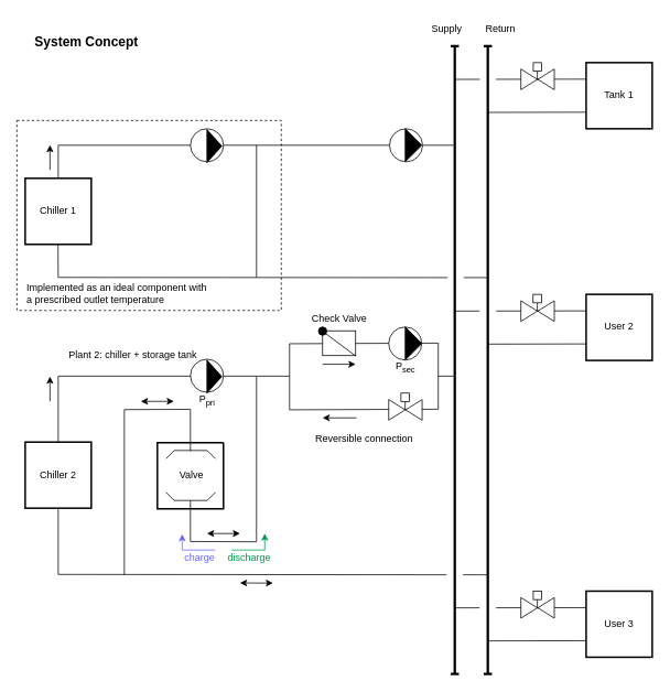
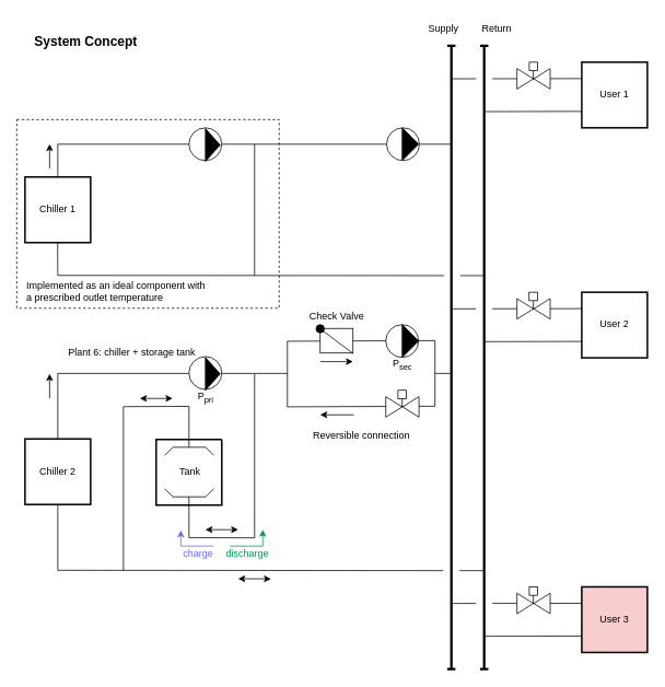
  <mxCell id="0" />
  <mxCell id="1" parent="0" />
  <mxCell id="2" value="" style="rounded=0;whiteSpace=wrap;html=1;fillColor=none;dashed=1;" parent="1" vertex="1"><mxGeometry x="20" y="145" width="320" height="230" as="geometry" /></mxCell>
  <mxCell id="3" value="" style="endArrow=none;html=1;rounded=0;fontColor=#3333FF;strokeColor=#000000;exitX=0.497;exitY=0.998;exitDx=0;exitDy=0;exitPerimeter=0;" parent="1" source="28" edge="1"><mxGeometry width="50" height="50" relative="1" as="geometry"><mxPoint x="70" y="215.49" as="sourcePoint" /><mxPoint x="591" y="335.24" as="targetPoint" /><Array as="points"><mxPoint x="70" y="335" /></Array></mxGeometry></mxCell>
  <mxCell id="4" value="&lt;b&gt;&lt;font style=&quot;font-size: 16px&quot;&gt;System Concept&lt;/font&gt;&lt;/b&gt;" style="text;html=1;align=center;verticalAlign=middle;resizable=0;points=[];autosize=1;strokeColor=none;fillColor=none;strokeWidth=1;" parent="1" vertex="1"><mxGeometry x="29" y="35" width="150" height="30" as="geometry" /></mxCell>
  <mxCell id="5" value="" style="endArrow=none;html=1;rounded=0;fontSize=16;strokeWidth=1;" parent="1" edge="1"><mxGeometry width="50" height="50" relative="1" as="geometry"><mxPoint x="210.37" y="544.51" as="sourcePoint" /><mxPoint x="250.37" y="544.51" as="targetPoint" /></mxGeometry></mxCell>
  <mxCell id="6" value="" style="endArrow=none;html=1;rounded=0;fontSize=16;strokeWidth=1;" parent="1" edge="1"><mxGeometry width="50" height="50" relative="1" as="geometry"><mxPoint x="200.37" y="554.51" as="sourcePoint" /><mxPoint x="210.37" y="544.51" as="targetPoint" /></mxGeometry></mxCell>
  <mxCell id="7" value="" style="endArrow=none;html=1;rounded=0;fontSize=16;strokeWidth=1;" parent="1" edge="1"><mxGeometry width="50" height="50" relative="1" as="geometry"><mxPoint x="250.37" y="544.51" as="sourcePoint" /><mxPoint x="250.37" y="544.51" as="targetPoint" /></mxGeometry></mxCell>
  <mxCell id="8" value="" style="endArrow=none;html=1;rounded=0;fontSize=16;strokeWidth=1;" parent="1" edge="1"><mxGeometry width="50" height="50" relative="1" as="geometry"><mxPoint x="210.37" y="605" as="sourcePoint" /><mxPoint x="250.37" y="605" as="targetPoint" /></mxGeometry></mxCell>
  <mxCell id="9" value="" style="endArrow=none;html=1;rounded=0;fontSize=16;strokeWidth=1;" parent="1" edge="1"><mxGeometry width="50" height="50" relative="1" as="geometry"><mxPoint x="250.37" y="605" as="sourcePoint" /><mxPoint x="260.37" y="595" as="targetPoint" /></mxGeometry></mxCell>
  <mxCell id="10" value="" style="endArrow=none;html=1;rounded=0;fontSize=16;strokeWidth=1;" parent="1" edge="1"><mxGeometry width="50" height="50" relative="1" as="geometry"><mxPoint x="210.37" y="605" as="sourcePoint" /><mxPoint x="200.37" y="595" as="targetPoint" /></mxGeometry></mxCell>
  <mxCell id="11" value="" style="endArrow=none;html=1;rounded=0;" parent="1" edge="1"><mxGeometry width="50" height="50" relative="1" as="geometry"><mxPoint x="310" y="455" as="sourcePoint" /><mxPoint x="230" y="605" as="targetPoint" /><Array as="points"><mxPoint x="310" y="655" /><mxPoint x="230" y="654.66" /></Array></mxGeometry></mxCell>
  <mxCell id="12" value="" style="endArrow=none;html=1;rounded=0;" parent="1" edge="1"><mxGeometry width="50" height="50" relative="1" as="geometry"><mxPoint x="230" y="545" as="sourcePoint" /><mxPoint x="150" y="695" as="targetPoint" /><Array as="points"><mxPoint x="230" y="494.66" /><mxPoint x="150" y="495" /></Array></mxGeometry></mxCell>
  <mxCell id="13" value="discharge" style="text;html=1;align=center;verticalAlign=middle;resizable=0;points=[];autosize=1;strokeColor=none;fillColor=none;fontSize=12;fontColor=#00994D;rotation=0;" parent="1" vertex="1"><mxGeometry x="266" y="664.34" width="70" height="20" as="geometry" /></mxCell>
  <mxCell id="14" value="" style="endArrow=none;html=1;rounded=0;fontSize=16;strokeWidth=1;" parent="1" edge="1"><mxGeometry width="50" height="50" relative="1" as="geometry"><mxPoint x="260.37" y="554.51" as="sourcePoint" /><mxPoint x="250.37" y="544.51" as="targetPoint" /></mxGeometry></mxCell>
  <mxCell id="15" value="Chiller 2" style="rounded=0;whiteSpace=wrap;html=1;strokeWidth=2;" parent="1" vertex="1"><mxGeometry x="30" y="534.33" width="80" height="80" as="geometry" /></mxCell>
  <mxCell id="16" value="" style="endArrow=classic;html=1;rounded=0;strokeWidth=1;" parent="1" edge="1"><mxGeometry width="50" height="50" relative="1" as="geometry"><mxPoint x="60" y="485" as="sourcePoint" /><mxPoint x="60" y="455" as="targetPoint" /><Array as="points" /></mxGeometry></mxCell>
  <mxCell id="17" value="" style="endArrow=none;html=1;rounded=0;" parent="1" target="15" edge="1"><mxGeometry width="50" height="50" relative="1" as="geometry"><mxPoint x="350" y="454.51" as="sourcePoint" /><mxPoint x="70" y="494.51" as="targetPoint" /><Array as="points"><mxPoint x="70" y="454.51" /></Array></mxGeometry></mxCell>
  <mxCell id="18" value="" style="endArrow=none;html=1;rounded=0;fontColor=#3333FF;strokeColor=#000000;" parent="1" edge="1"><mxGeometry width="50" height="50" relative="1" as="geometry"><mxPoint x="70" y="615" as="sourcePoint" /><mxPoint x="590" y="695" as="targetPoint" /><Array as="points"><mxPoint x="70" y="694.51" /></Array></mxGeometry></mxCell>
  <mxCell id="19" value="" style="endArrow=none;html=1;rounded=0;strokeWidth=2;" parent="1" edge="1"><mxGeometry width="50" height="50" relative="1" as="geometry"><mxPoint x="270" y="535" as="sourcePoint" /><mxPoint x="270" y="535" as="targetPoint" /><Array as="points"><mxPoint x="270" y="615" /><mxPoint x="190" y="615" /><mxPoint x="190" y="535" /></Array></mxGeometry></mxCell>
- <mxCell id="20" value="Valve" style="text;html=1;align=center;verticalAlign=middle;resizable=0;points=[];autosize=1;strokeColor=none;fillColor=none;" parent="1" vertex="1"><mxGeometry x="206.37" y="559.33" width="50" height="30" as="geometry" /></mxCell>
+ <mxCell id="20" value="Tank" style="text;html=1;align=center;verticalAlign=middle;resizable=0;points=[];autosize=1;strokeColor=none;fillColor=none;" parent="1" vertex="1"><mxGeometry x="206.37" y="559.33" width="50" height="30" as="geometry" /></mxCell>
  <mxCell id="21" value="" style="endArrow=classic;html=1;rounded=0;strokeWidth=1;startArrow=classic;startFill=1;" parent="1" edge="1"><mxGeometry width="50" height="50" relative="1" as="geometry"><mxPoint x="290" y="704.84" as="sourcePoint" /><mxPoint x="330" y="705" as="targetPoint" /><Array as="points" /></mxGeometry></mxCell>
  <mxCell id="22" value="" style="endArrow=classic;html=1;rounded=0;strokeWidth=1;startArrow=classic;startFill=1;" parent="1" edge="1"><mxGeometry width="50" height="50" relative="1" as="geometry"><mxPoint x="170" y="485" as="sourcePoint" /><mxPoint x="210" y="485" as="targetPoint" /><Array as="points" /></mxGeometry></mxCell>
  <mxCell id="23" value="" style="endArrow=classic;html=1;rounded=0;strokeWidth=1;startArrow=classic;startFill=1;" parent="1" edge="1"><mxGeometry width="50" height="50" relative="1" as="geometry"><mxPoint x="250" y="645" as="sourcePoint" /><mxPoint x="290" y="645" as="targetPoint" /><Array as="points" /></mxGeometry></mxCell>
  <mxCell id="24" value="" style="endArrow=classic;html=1;rounded=0;fontSize=12;fontColor=#6666FF;strokeColor=#6666FF;strokeWidth=1;" parent="1" edge="1"><mxGeometry width="50" height="50" relative="1" as="geometry"><mxPoint x="260" y="665" as="sourcePoint" /><mxPoint x="220" y="645.76" as="targetPoint" /><Array as="points"><mxPoint x="220" y="665" /></Array></mxGeometry></mxCell>
  <mxCell id="25" value="charge" style="text;html=1;align=center;verticalAlign=middle;resizable=0;points=[];autosize=1;strokeColor=none;fillColor=none;fontSize=12;fontColor=#6666FF;rotation=0;" parent="1" vertex="1"><mxGeometry x="216" y="664.34" width="50" height="20" as="geometry" /></mxCell>
  <mxCell id="26" value="" style="endArrow=classic;html=1;rounded=0;fontSize=12;fontColor=#6666FF;strokeColor=#00994D;strokeWidth=1;" parent="1" edge="1"><mxGeometry width="50" height="50" relative="1" as="geometry"><mxPoint x="280" y="665" as="sourcePoint" /><mxPoint x="320" y="645" as="targetPoint" /><Array as="points"><mxPoint x="320" y="665" /></Array></mxGeometry></mxCell>
  <mxCell id="27" value="" style="endArrow=none;html=1;rounded=0;" parent="1" edge="1"><mxGeometry width="50" height="50" relative="1" as="geometry"><mxPoint x="550" y="454.51" as="sourcePoint" /><mxPoint x="530" y="454.51" as="targetPoint" /></mxGeometry></mxCell>
  <mxCell id="28" value="Chiller 1" style="rounded=0;whiteSpace=wrap;html=1;strokeWidth=2;" parent="1" vertex="1"><mxGeometry x="30" y="215" width="80" height="80" as="geometry" /></mxCell>
  <mxCell id="29" value="" style="endArrow=classic;html=1;rounded=0;strokeWidth=1;" parent="1" edge="1"><mxGeometry width="50" height="50" relative="1" as="geometry"><mxPoint x="60" y="204.75" as="sourcePoint" /><mxPoint x="60" y="174.75" as="targetPoint" /><Array as="points" /></mxGeometry></mxCell>
  <mxCell id="30" value="" style="endArrow=none;html=1;rounded=0;" parent="1" edge="1"><mxGeometry width="50" height="50" relative="1" as="geometry"><mxPoint x="550" y="175" as="sourcePoint" /><mxPoint x="70" y="215" as="targetPoint" /><Array as="points"><mxPoint x="70" y="175" /></Array></mxGeometry></mxCell>
  <mxCell id="31" value="" style="ellipse;whiteSpace=wrap;html=1;fontSize=16;strokeWidth=1;" parent="1" vertex="1"><mxGeometry x="471" y="155" width="40" height="40" as="geometry" /></mxCell>
  <mxCell id="32" value="" style="triangle;whiteSpace=wrap;html=1;fontSize=16;strokeWidth=1;rotation=0;fillColor=#000000;" parent="1" vertex="1"><mxGeometry x="490" y="155" width="20" height="40" as="geometry" /></mxCell>
  <mxCell id="33" value="" style="ellipse;whiteSpace=wrap;html=1;aspect=fixed;strokeColor=none;" parent="1" vertex="1"><mxGeometry x="541" y="325.49" width="20" height="20" as="geometry" /></mxCell>
  <mxCell id="34" value="" style="ellipse;whiteSpace=wrap;html=1;aspect=fixed;strokeColor=none;" parent="1" vertex="1"><mxGeometry x="540" y="684.34" width="20" height="20" as="geometry" /></mxCell>
  <mxCell id="35" value="" style="endArrow=baseDash;html=1;rounded=0;strokeWidth=3;startArrow=baseDash;startFill=0;endFill=0;" parent="1" edge="1"><mxGeometry width="50" height="50" relative="1" as="geometry"><mxPoint x="550" y="815" as="sourcePoint" /><mxPoint x="550" y="55" as="targetPoint" /></mxGeometry></mxCell>
  <mxCell id="36" value="" style="endArrow=none;html=1;rounded=0;" parent="1" edge="1"><mxGeometry width="50" height="50" relative="1" as="geometry"><mxPoint x="710" y="95" as="sourcePoint" /><mxPoint x="550" y="95.25" as="targetPoint" /></mxGeometry></mxCell>
  <mxCell id="37" value="" style="endArrow=none;html=1;rounded=0;" parent="1" edge="1"><mxGeometry width="50" height="50" relative="1" as="geometry"><mxPoint x="710" y="135" as="sourcePoint" /><mxPoint x="590" y="135.25" as="targetPoint" /></mxGeometry></mxCell>
  <mxCell id="38" value="" style="ellipse;whiteSpace=wrap;html=1;aspect=fixed;strokeColor=none;" parent="1" vertex="1"><mxGeometry x="580" y="85.25" width="20" height="20" as="geometry" /></mxCell>
- <mxCell id="39" value="Tank 1" style="rounded=0;whiteSpace=wrap;html=1;strokeWidth=2;" parent="1" vertex="1"><mxGeometry x="709" y="75" width="80" height="80" as="geometry" /></mxCell>
+ <mxCell id="39" value="User 1" style="rounded=0;whiteSpace=wrap;html=1;strokeWidth=2;" parent="1" vertex="1"><mxGeometry x="709" y="75" width="80" height="80" as="geometry" /></mxCell>
  <mxCell id="40" value="Supply" style="text;html=1;align=center;verticalAlign=middle;resizable=0;points=[];autosize=1;strokeColor=none;fillColor=none;" parent="1" vertex="1"><mxGeometry x="510" y="20" width="60" height="30" as="geometry" /></mxCell>
  <mxCell id="41" value="Return" style="text;html=1;align=center;verticalAlign=middle;resizable=0;points=[];autosize=1;strokeColor=none;fillColor=none;" parent="1" vertex="1"><mxGeometry x="575" y="20" width="60" height="30" as="geometry" /></mxCell>
  <mxCell id="42" value="" style="triangle;whiteSpace=wrap;html=1;fontSize=16;strokeWidth=1;rotation=0;" parent="1" vertex="1"><mxGeometry x="630" y="82.75" width="20" height="25" as="geometry" /></mxCell>
  <mxCell id="43" value="" style="triangle;whiteSpace=wrap;html=1;fontSize=16;strokeWidth=1;rotation=-180;" parent="1" vertex="1"><mxGeometry x="650.5" y="82.75" width="20" height="25" as="geometry" /></mxCell>
  <mxCell id="44" value="" style="endArrow=none;html=1;rounded=0;entryX=0.993;entryY=0.507;entryDx=0;entryDy=0;entryPerimeter=0;" parent="1" target="42" edge="1"><mxGeometry width="50" height="50" relative="1" as="geometry"><mxPoint x="650" y="85" as="sourcePoint" /><mxPoint x="420" y="205" as="targetPoint" /></mxGeometry></mxCell>
  <mxCell id="45" value="" style="endArrow=none;html=1;rounded=0;" parent="1" edge="1"><mxGeometry width="50" height="50" relative="1" as="geometry"><mxPoint x="710" y="375.49" as="sourcePoint" /><mxPoint x="550" y="375.74" as="targetPoint" /></mxGeometry></mxCell>
  <mxCell id="46" value="" style="endArrow=none;html=1;rounded=0;" parent="1" edge="1"><mxGeometry width="50" height="50" relative="1" as="geometry"><mxPoint x="710" y="415.49" as="sourcePoint" /><mxPoint x="590" y="415.74" as="targetPoint" /></mxGeometry></mxCell>
  <mxCell id="47" value="" style="ellipse;whiteSpace=wrap;html=1;aspect=fixed;strokeColor=none;" parent="1" vertex="1"><mxGeometry x="580" y="365.74" width="20" height="20" as="geometry" /></mxCell>
  <mxCell id="48" value="User 2" style="rounded=0;whiteSpace=wrap;html=1;strokeWidth=2;" parent="1" vertex="1"><mxGeometry x="709" y="355.49" width="80" height="80" as="geometry" /></mxCell>
  <mxCell id="49" value="" style="triangle;whiteSpace=wrap;html=1;fontSize=16;strokeWidth=1;rotation=0;" parent="1" vertex="1"><mxGeometry x="630" y="363.24" width="20" height="25" as="geometry" /></mxCell>
  <mxCell id="50" value="" style="triangle;whiteSpace=wrap;html=1;fontSize=16;strokeWidth=1;rotation=-180;" parent="1" vertex="1"><mxGeometry x="650.5" y="363.24" width="20" height="25" as="geometry" /></mxCell>
  <mxCell id="51" value="" style="endArrow=none;html=1;rounded=0;entryX=0.993;entryY=0.507;entryDx=0;entryDy=0;entryPerimeter=0;" parent="1" target="49" edge="1"><mxGeometry width="50" height="50" relative="1" as="geometry"><mxPoint x="650" y="365.49" as="sourcePoint" /><mxPoint x="420" y="485.49" as="targetPoint" /></mxGeometry></mxCell>
  <mxCell id="52" value="" style="endArrow=none;html=1;rounded=0;" parent="1" edge="1"><mxGeometry width="50" height="50" relative="1" as="geometry"><mxPoint x="710" y="734.75" as="sourcePoint" /><mxPoint x="550" y="735" as="targetPoint" /></mxGeometry></mxCell>
  <mxCell id="53" value="" style="endArrow=none;html=1;rounded=0;" parent="1" edge="1"><mxGeometry width="50" height="50" relative="1" as="geometry"><mxPoint x="710" y="774.75" as="sourcePoint" /><mxPoint x="590" y="775" as="targetPoint" /></mxGeometry></mxCell>
  <mxCell id="54" value="" style="ellipse;whiteSpace=wrap;html=1;aspect=fixed;strokeColor=none;" parent="1" vertex="1"><mxGeometry x="580" y="725" width="20" height="20" as="geometry" /></mxCell>
- <mxCell id="55" value="User 3" style="rounded=0;whiteSpace=wrap;html=1;strokeWidth=2;" parent="1" vertex="1"><mxGeometry x="709" y="714.75" width="80" height="80" as="geometry" /></mxCell>
+ <mxCell id="55" value="User 3" style="rounded=0;whiteSpace=wrap;html=1;strokeWidth=2;fillColor=#f8cecc;" parent="1" vertex="1"><mxGeometry x="709" y="714.75" width="80" height="80" as="geometry" /></mxCell>
  <mxCell id="56" value="" style="triangle;whiteSpace=wrap;html=1;fontSize=16;strokeWidth=1;rotation=0;" parent="1" vertex="1"><mxGeometry x="630" y="722.5" width="20" height="25" as="geometry" /></mxCell>
  <mxCell id="57" value="" style="triangle;whiteSpace=wrap;html=1;fontSize=16;strokeWidth=1;rotation=-180;" parent="1" vertex="1"><mxGeometry x="650.5" y="722.5" width="20" height="25" as="geometry" /></mxCell>
  <mxCell id="58" value="" style="endArrow=none;html=1;rounded=0;entryX=0.993;entryY=0.507;entryDx=0;entryDy=0;entryPerimeter=0;" parent="1" target="56" edge="1"><mxGeometry width="50" height="50" relative="1" as="geometry"><mxPoint x="650" y="724.75" as="sourcePoint" /><mxPoint x="420" y="844.75" as="targetPoint" /></mxGeometry></mxCell>
  <mxCell id="59" value="" style="endArrow=baseDash;html=1;rounded=0;strokeWidth=3;startArrow=baseDash;startFill=0;endFill=0;" parent="1" edge="1"><mxGeometry width="50" height="50" relative="1" as="geometry"><mxPoint x="590" y="815" as="sourcePoint" /><mxPoint x="590" y="55" as="targetPoint" /></mxGeometry></mxCell>
- <mxCell id="60" value="Plant 2: chiller + storage tank" style="text;html=1;align=center;verticalAlign=middle;resizable=0;points=[];autosize=1;strokeColor=none;fillColor=none;" parent="1" vertex="1"><mxGeometry x="70" y="414.34" width="180" height="30" as="geometry" /></mxCell>
+ <mxCell id="60" value="Plant 6: chiller + storage tank" style="text;html=1;align=center;verticalAlign=middle;resizable=0;points=[];autosize=1;strokeColor=none;fillColor=none;" parent="1" vertex="1"><mxGeometry x="70" y="414.34" width="180" height="30" as="geometry" /></mxCell>
  <mxCell id="61" value="" style="endArrow=none;html=1;rounded=0;" parent="1" edge="1"><mxGeometry width="50" height="50" relative="1" as="geometry"><mxPoint x="350" y="415.25" as="sourcePoint" /><mxPoint x="350" y="415.25" as="targetPoint" /><Array as="points"><mxPoint x="530" y="414.51" /><mxPoint x="530" y="494.51" /><mxPoint x="350" y="495.25" /></Array></mxGeometry></mxCell>
  <mxCell id="62" value="" style="triangle;whiteSpace=wrap;html=1;fontSize=16;strokeWidth=1;rotation=0;" parent="1" vertex="1"><mxGeometry x="470" y="482.82" width="20" height="25" as="geometry" /></mxCell>
  <mxCell id="63" value="" style="triangle;whiteSpace=wrap;html=1;fontSize=16;strokeWidth=1;rotation=-180;" parent="1" vertex="1"><mxGeometry x="490.5" y="482.82" width="20" height="25" as="geometry" /></mxCell>
  <mxCell id="64" value="" style="ellipse;whiteSpace=wrap;html=1;fontSize=16;strokeWidth=1;" parent="1" vertex="1"><mxGeometry x="470" y="395" width="40" height="40" as="geometry" /></mxCell>
  <mxCell id="65" value="" style="triangle;whiteSpace=wrap;html=1;fontSize=16;strokeWidth=1;rotation=0;fillColor=#000000;" parent="1" vertex="1"><mxGeometry x="490" y="395" width="20" height="40" as="geometry" /></mxCell>
  <mxCell id="66" value="" style="endArrow=classic;html=1;rounded=0;strokeWidth=1;" parent="1" edge="1"><mxGeometry width="50" height="50" relative="1" as="geometry"><mxPoint x="431" y="505" as="sourcePoint" /><mxPoint x="390" y="505" as="targetPoint" /><Array as="points" /></mxGeometry></mxCell>
  <mxCell id="67" value="" style="endArrow=none;html=1;rounded=0;entryX=0.993;entryY=0.507;entryDx=0;entryDy=0;entryPerimeter=0;" parent="1" edge="1"><mxGeometry width="50" height="50" relative="1" as="geometry"><mxPoint x="490" y="484.83" as="sourcePoint" /><mxPoint x="489.86" y="495.255" as="targetPoint" /></mxGeometry></mxCell>
  <mxCell id="68" value="Reversible connection" style="text;html=1;align=center;verticalAlign=middle;resizable=0;points=[];autosize=1;strokeColor=none;fillColor=none;" parent="1" vertex="1"><mxGeometry x="370" y="514.51" width="140" height="30" as="geometry" /></mxCell>
  <mxCell id="69" value="P&lt;sub&gt;sec&lt;/sub&gt;" style="text;html=1;align=center;verticalAlign=middle;resizable=0;points=[];autosize=1;strokeColor=none;fillColor=none;" parent="1" vertex="1"><mxGeometry x="465" y="429" width="50" height="30" as="geometry" /></mxCell>
  <mxCell id="70" value="" style="ellipse;whiteSpace=wrap;html=1;fontSize=16;strokeWidth=1;" parent="1" vertex="1"><mxGeometry x="230" y="434" width="40" height="40" as="geometry" /></mxCell>
  <mxCell id="71" value="" style="triangle;whiteSpace=wrap;html=1;fontSize=16;strokeWidth=1;rotation=0;fillColor=#000000;" parent="1" vertex="1"><mxGeometry x="250" y="435" width="18" height="40" as="geometry" /></mxCell>
  <mxCell id="72" value="P&lt;sub&gt;pri&lt;/sub&gt;" style="text;html=1;align=center;verticalAlign=middle;resizable=0;points=[];autosize=1;strokeColor=none;fillColor=none;" parent="1" vertex="1"><mxGeometry x="230" y="469" width="40" height="30" as="geometry" /></mxCell>
  <mxCell id="73" value="" style="ellipse;whiteSpace=wrap;html=1;fontSize=16;strokeWidth=1;" parent="1" vertex="1"><mxGeometry x="230" y="155" width="40" height="40" as="geometry" /></mxCell>
  <mxCell id="74" value="" style="triangle;whiteSpace=wrap;html=1;fontSize=16;strokeWidth=1;rotation=0;fillColor=#000000;" parent="1" vertex="1"><mxGeometry x="250" y="156" width="18" height="40" as="geometry" /></mxCell>
  <mxCell id="75" value="" style="endArrow=none;html=1;rounded=0;" parent="1" edge="1"><mxGeometry width="50" height="50" relative="1" as="geometry"><mxPoint x="310" y="335" as="sourcePoint" /><mxPoint x="310" y="175" as="targetPoint" /></mxGeometry></mxCell>
  <mxCell id="76" value="Implemented as an ideal component with&lt;br&gt;a prescribed outlet temperature" style="text;html=1;align=left;verticalAlign=middle;resizable=0;points=[];autosize=1;strokeColor=none;fillColor=none;" parent="1" vertex="1"><mxGeometry x="30" y="335" width="240" height="40" as="geometry" /></mxCell>
  <mxCell id="77" value="" style="rounded=0;whiteSpace=wrap;html=1;" parent="1" vertex="1"><mxGeometry x="390" y="399.63" width="40" height="30" as="geometry" /></mxCell>
  <mxCell id="78" value="" style="endArrow=none;html=1;rounded=0;" parent="1" edge="1"><mxGeometry width="50" height="50" relative="1" as="geometry"><mxPoint x="430" y="430.12" as="sourcePoint" /><mxPoint x="390" y="400.12" as="targetPoint" /></mxGeometry></mxCell>
  <mxCell id="79" value="" style="ellipse;whiteSpace=wrap;html=1;aspect=fixed;fillColor=#000000;fillStyle=solid;" parent="1" vertex="1"><mxGeometry x="385" y="395" width="10" height="10" as="geometry" /></mxCell>
  <mxCell id="80" value="" style="endArrow=classic;html=1;rounded=0;strokeWidth=1;" parent="1" edge="1"><mxGeometry width="50" height="50" relative="1" as="geometry"><mxPoint x="390" y="440.12" as="sourcePoint" /><mxPoint x="430" y="440.12" as="targetPoint" /><Array as="points" /></mxGeometry></mxCell>
  <mxCell id="81" value="Check Valve" style="text;html=1;align=center;verticalAlign=middle;resizable=0;points=[];autosize=1;strokeColor=none;fillColor=none;" parent="1" vertex="1"><mxGeometry x="365" y="370" width="90" height="30" as="geometry" /></mxCell>
  <mxCell id="82" value="" style="whiteSpace=wrap;html=1;aspect=fixed;" parent="1" vertex="1"><mxGeometry x="484.88" y="475" width="10.25" height="10.25" as="geometry" /></mxCell>
  <mxCell id="83" value="" style="whiteSpace=wrap;html=1;aspect=fixed;" parent="1" vertex="1"><mxGeometry x="644.75" y="355.49" width="10.25" height="10.25" as="geometry" /></mxCell>
  <mxCell id="84" value="" style="whiteSpace=wrap;html=1;aspect=fixed;" parent="1" vertex="1"><mxGeometry x="645" y="75" width="10.25" height="10.25" as="geometry" /></mxCell>
  <mxCell id="85" value="" style="whiteSpace=wrap;html=1;aspect=fixed;" parent="1" vertex="1"><mxGeometry x="645" y="714.75" width="10.25" height="10.25" as="geometry" /></mxCell>
